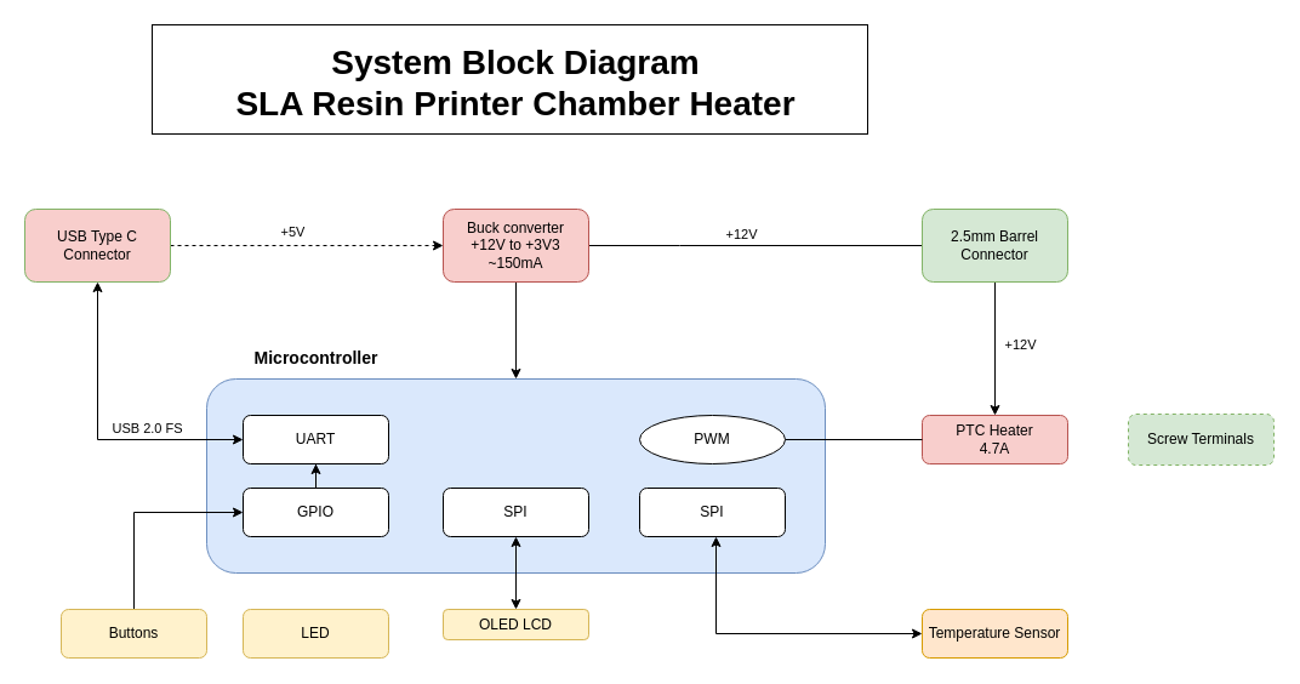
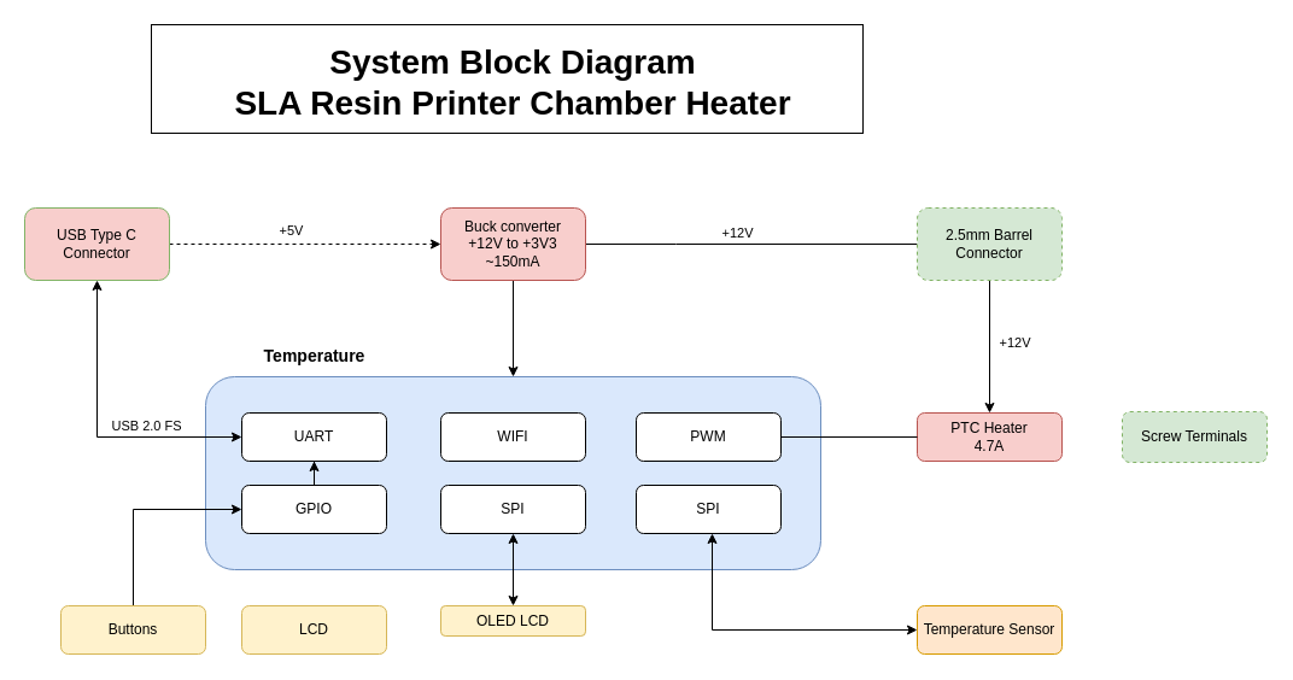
  <mxCell id="0" />
  <mxCell id="1" parent="0" />
  <mxCell id="2" value="" style="rounded=0;whiteSpace=wrap;html=1;" vertex="1" parent="1"><mxGeometry x="125" y="20" width="590" height="90" as="geometry" /></mxCell>
  <mxCell id="3" style="edgeStyle=orthogonalEdgeStyle;rounded=0;orthogonalLoop=1;jettySize=auto;html=1;dashed=1;" edge="1" parent="1" source="5" target="12"><mxGeometry relative="1" as="geometry" /></mxCell>
  <mxCell id="4" value="+5V" style="edgeLabel;html=1;align=center;verticalAlign=middle;resizable=0;points=[];" vertex="1" connectable="0" parent="3"><mxGeometry x="-0.15" y="1" relative="1" as="geometry"><mxPoint x="4" y="-11" as="offset" /></mxGeometry></mxCell>
  <mxCell id="5" value="USB Type C&lt;br&gt;Connector" style="rounded=1;whiteSpace=wrap;html=1;fillColor=#f8cecc;strokeColor=#82b366;" vertex="1" parent="1"><mxGeometry x="20" y="172" width="120" height="60" as="geometry" /></mxCell>
  <mxCell id="6" style="edgeStyle=orthogonalEdgeStyle;rounded=0;orthogonalLoop=1;jettySize=auto;html=1;" edge="1" parent="1" source="10"><mxGeometry relative="1" as="geometry"><mxPoint x="410" y="202" as="targetPoint" /><Array as="points"><mxPoint x="560" y="202" /><mxPoint x="560" y="202" /></Array></mxGeometry></mxCell>
  <mxCell id="7" value="+12V" style="edgeLabel;html=1;align=center;verticalAlign=middle;resizable=0;points=[];" vertex="1" connectable="0" parent="6"><mxGeometry x="0.233" relative="1" as="geometry"><mxPoint x="66" y="-10" as="offset" /></mxGeometry></mxCell>
  <mxCell id="8" value="" style="edgeStyle=orthogonalEdgeStyle;rounded=0;orthogonalLoop=1;jettySize=auto;html=1;" edge="1" parent="1" source="10" target="13"><mxGeometry relative="1" as="geometry" /></mxCell>
  <mxCell id="9" value="+12V" style="edgeLabel;html=1;align=center;verticalAlign=middle;resizable=0;points=[];" vertex="1" connectable="0" parent="8"><mxGeometry x="-0.075" y="-1" relative="1" as="geometry"><mxPoint x="21" as="offset" /></mxGeometry></mxCell>
- <mxCell id="10" value="2.5mm Barrel Connector" style="rounded=1;whiteSpace=wrap;html=1;fillColor=#d5e8d4;strokeColor=#82b366;" vertex="1" parent="1"><mxGeometry x="760" y="172" width="120" height="60" as="geometry" /></mxCell>
+ <mxCell id="10" value="2.5mm Barrel Connector" style="rounded=1;whiteSpace=wrap;html=1;fillColor=#d5e8d4;strokeColor=#82b366;dashed=1;" vertex="1" parent="1"><mxGeometry x="760" y="172" width="120" height="60" as="geometry" /></mxCell>
  <mxCell id="11" style="edgeStyle=orthogonalEdgeStyle;rounded=0;orthogonalLoop=1;jettySize=auto;html=1;" edge="1" parent="1" source="12" target="14"><mxGeometry relative="1" as="geometry"><mxPoint x="320" y="292" as="targetPoint" /></mxGeometry></mxCell>
  <mxCell id="12" value="Buck converter&lt;br&gt;+12V to +3V3&lt;br&gt;~150mA" style="rounded=1;whiteSpace=wrap;html=1;fillColor=#f8cecc;strokeColor=#b85450;" vertex="1" parent="1"><mxGeometry x="365" y="172" width="120" height="60" as="geometry" /></mxCell>
  <mxCell id="13" value="PTC Heater&lt;br&gt;4.7A" style="whiteSpace=wrap;html=1;fillColor=#f8cecc;strokeColor=#b85450;rounded=1;" vertex="1" parent="1"><mxGeometry x="760" y="342" width="120" height="40" as="geometry" /></mxCell>
  <mxCell id="14" value="" style="rounded=1;whiteSpace=wrap;html=1;fillColor=#dae8fc;strokeColor=#6c8ebf;" vertex="1" parent="1"><mxGeometry x="170" y="312" width="510" height="160" as="geometry" /></mxCell>
  <mxCell id="15" style="edgeStyle=orthogonalEdgeStyle;rounded=0;orthogonalLoop=1;jettySize=auto;html=1;entryX=0;entryY=0.5;entryDx=0;entryDy=0;endArrow=none;" edge="1" parent="1" source="16" target="13"><mxGeometry relative="1" as="geometry" /></mxCell>
- <mxCell id="16" value="PWM" style="ellipse;whiteSpace=wrap;html=1;" vertex="1" parent="1"><mxGeometry x="527" y="342" width="120" height="40" as="geometry" /></mxCell>
+ <mxCell id="16" value="PWM" style="rounded=1;whiteSpace=wrap;html=1;" vertex="1" parent="1"><mxGeometry x="527" y="342" width="120" height="40" as="geometry" /></mxCell>
  <mxCell id="17" style="edgeStyle=orthogonalEdgeStyle;rounded=0;orthogonalLoop=1;jettySize=auto;html=1;entryX=0;entryY=0.5;entryDx=0;entryDy=0;startArrow=classic;startFill=1;" edge="1" parent="1" source="18" target="19"><mxGeometry relative="1" as="geometry"><Array as="points"><mxPoint x="590" y="522" /></Array></mxGeometry></mxCell>
  <mxCell id="18" value="SPI" style="rounded=1;whiteSpace=wrap;html=1;" vertex="1" parent="1"><mxGeometry x="527" y="402" width="120" height="40" as="geometry" /></mxCell>
  <mxCell id="19" value="Temperature Sensor" style="rounded=1;whiteSpace=wrap;html=1;fillColor=#ffe6cc;strokeColor=#d79b00;" vertex="1" parent="1"><mxGeometry x="760" y="502" width="120" height="40" as="geometry" /></mxCell>
  <mxCell id="20" value="UART" style="rounded=1;whiteSpace=wrap;html=1;" vertex="1" parent="1"><mxGeometry x="200" y="342" width="120" height="40" as="geometry" /></mxCell>
  <mxCell id="21" style="edgeStyle=orthogonalEdgeStyle;rounded=0;orthogonalLoop=1;jettySize=auto;html=1;entryX=0;entryY=0.5;entryDx=0;entryDy=0;startArrow=classic;startFill=1;" edge="1" parent="1" source="5" target="20"><mxGeometry relative="1" as="geometry"><mxPoint x="40" y="392" as="targetPoint" /><Array as="points"><mxPoint x="80" y="362" /></Array></mxGeometry></mxCell>
  <mxCell id="22" value="USB 2.0 FS" style="edgeLabel;html=1;align=center;verticalAlign=middle;resizable=0;points=[];" vertex="1" connectable="0" parent="21"><mxGeometry x="-0.36" relative="1" as="geometry"><mxPoint x="40" y="40" as="offset" /></mxGeometry></mxCell>
  <mxCell id="23" style="edgeStyle=orthogonalEdgeStyle;rounded=0;orthogonalLoop=1;jettySize=auto;html=1;" edge="1" parent="1" source="25" target="20"><mxGeometry relative="1" as="geometry" /></mxCell>
  <mxCell id="24" style="edgeStyle=orthogonalEdgeStyle;rounded=0;orthogonalLoop=1;jettySize=auto;html=1;startArrow=none;startFill=0;" edge="1" parent="1" source="31" target="25"><mxGeometry relative="1" as="geometry"><Array as="points"><mxPoint x="110" y="422" /></Array></mxGeometry></mxCell>
  <mxCell id="25" value="GPIO" style="rounded=1;whiteSpace=wrap;html=1;" vertex="1" parent="1"><mxGeometry x="200" y="402" width="120" height="40" as="geometry" /></mxCell>
- <mxCell id="26" value="LED" style="rounded=1;whiteSpace=wrap;html=1;fillColor=#fff2cc;strokeColor=#d6b656;" vertex="1" parent="1"><mxGeometry x="200" y="502" width="120" height="40" as="geometry" /></mxCell>
+ <mxCell id="26" value="LCD" style="rounded=1;whiteSpace=wrap;html=1;fillColor=#fff2cc;strokeColor=#d6b656;" vertex="1" parent="1"><mxGeometry x="200" y="502" width="120" height="40" as="geometry" /></mxCell>
+ <mxCell id="27" value="WIFI" style="rounded=1;whiteSpace=wrap;html=1;" vertex="1" parent="1"><mxGeometry x="365" y="342" width="120" height="40" as="geometry" /></mxCell>
  <mxCell id="28" style="edgeStyle=orthogonalEdgeStyle;rounded=0;orthogonalLoop=1;jettySize=auto;html=1;entryX=0.5;entryY=0;entryDx=0;entryDy=0;startArrow=classic;startFill=1;" edge="1" parent="1" source="29" target="30"><mxGeometry relative="1" as="geometry" /></mxCell>
  <mxCell id="29" value="SPI" style="rounded=1;whiteSpace=wrap;html=1;" vertex="1" parent="1"><mxGeometry x="365" y="402" width="120" height="40" as="geometry" /></mxCell>
  <mxCell id="30" value="OLED LCD" style="rounded=1;whiteSpace=wrap;html=1;fillColor=#fff2cc;strokeColor=#d6b656;" vertex="1" parent="1"><mxGeometry x="365" y="502" width="120" height="25" as="geometry" /></mxCell>
  <mxCell id="31" value="Buttons" style="rounded=1;whiteSpace=wrap;html=1;fillColor=#fff2cc;strokeColor=#d6b656;" vertex="1" parent="1"><mxGeometry x="50" y="502" width="120" height="40" as="geometry" /></mxCell>
  <mxCell id="32" value="System Block Diagram&#10;SLA Resin Printer Chamber Heater" style="text;align=center;fontStyle=1;verticalAlign=middle;spacingLeft=3;spacingRight=3;strokeColor=none;rotatable=0;points=[[0,0.5],[1,0.5]];portConstraint=eastwest;fontSize=28;" vertex="1" parent="1"><mxGeometry x="385" y="52" width="80" height="26" as="geometry" /></mxCell>
- <mxCell id="33" value="&lt;font style=&quot;font-size: 14px;&quot;&gt;&lt;b&gt;Microcontroller&lt;/b&gt;&lt;/font&gt;" style="text;html=1;align=center;verticalAlign=middle;resizable=0;points=[];autosize=1;strokeColor=none;fillColor=none;fontSize=28;" vertex="1" parent="1"><mxGeometry x="200" y="270" width="120" height="40" as="geometry" /></mxCell>
+ <mxCell id="33" value="&lt;font style=&quot;font-size: 14px;&quot;&gt;&lt;b&gt;Temperature&lt;/b&gt;&lt;/font&gt;" style="text;html=1;align=center;verticalAlign=middle;resizable=0;points=[];autosize=1;strokeColor=none;fillColor=none;fontSize=28;" vertex="1" parent="1"><mxGeometry x="200" y="270" width="120" height="40" as="geometry" /></mxCell>
  <mxCell id="34" value="Screw Terminals" style="rounded=1;whiteSpace=wrap;html=1;fillColor=#d5e8d4;strokeColor=#82b366;dashed=1;" vertex="1" parent="1"><mxGeometry x="930" y="341" width="120" height="42" as="geometry" /></mxCell>
